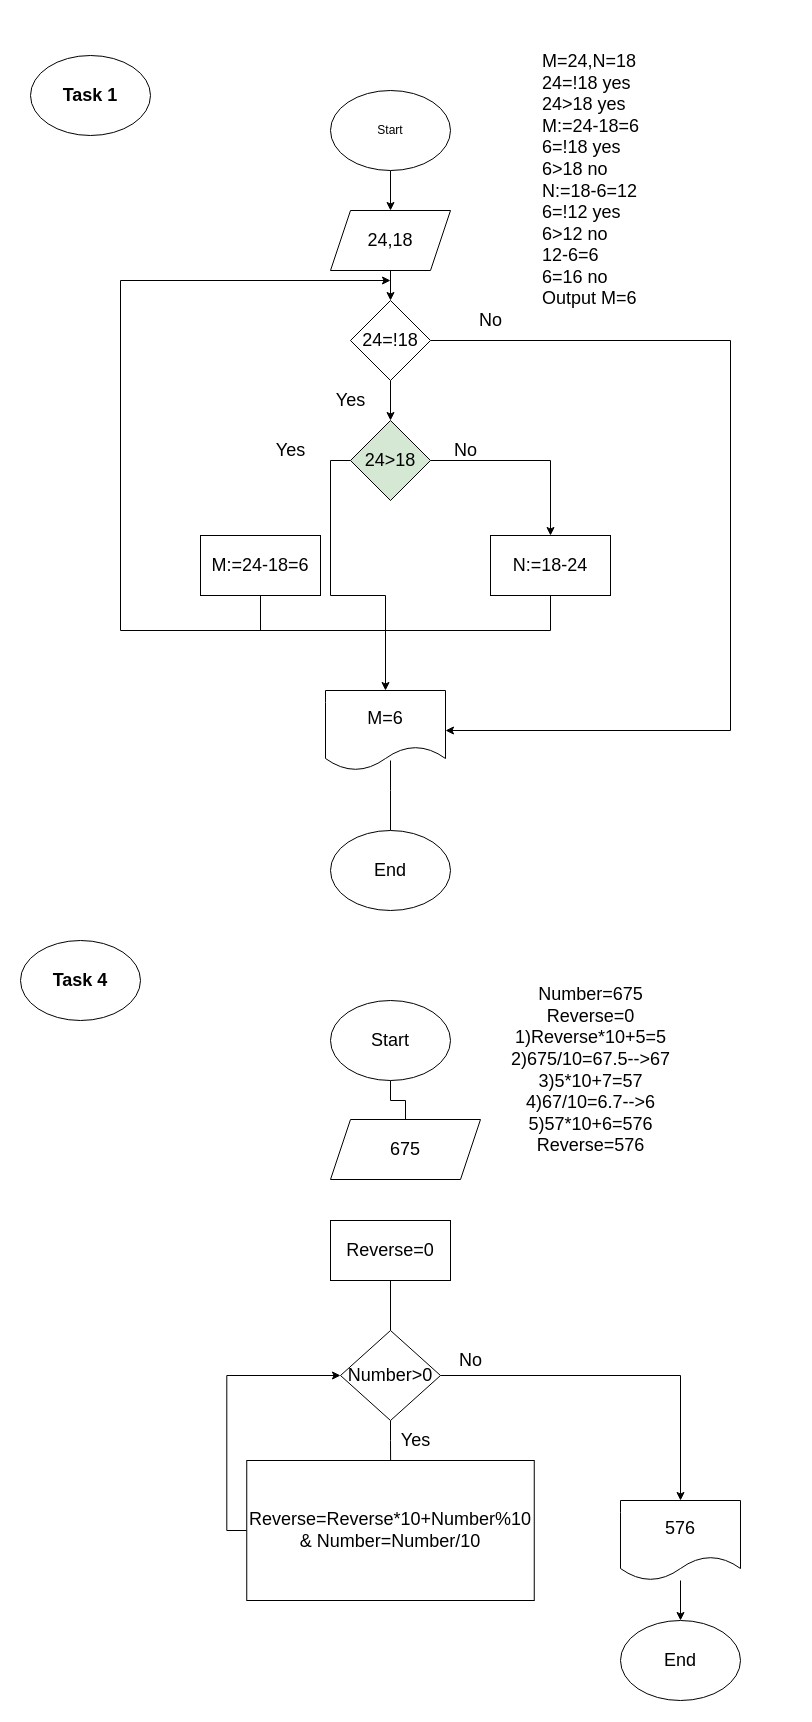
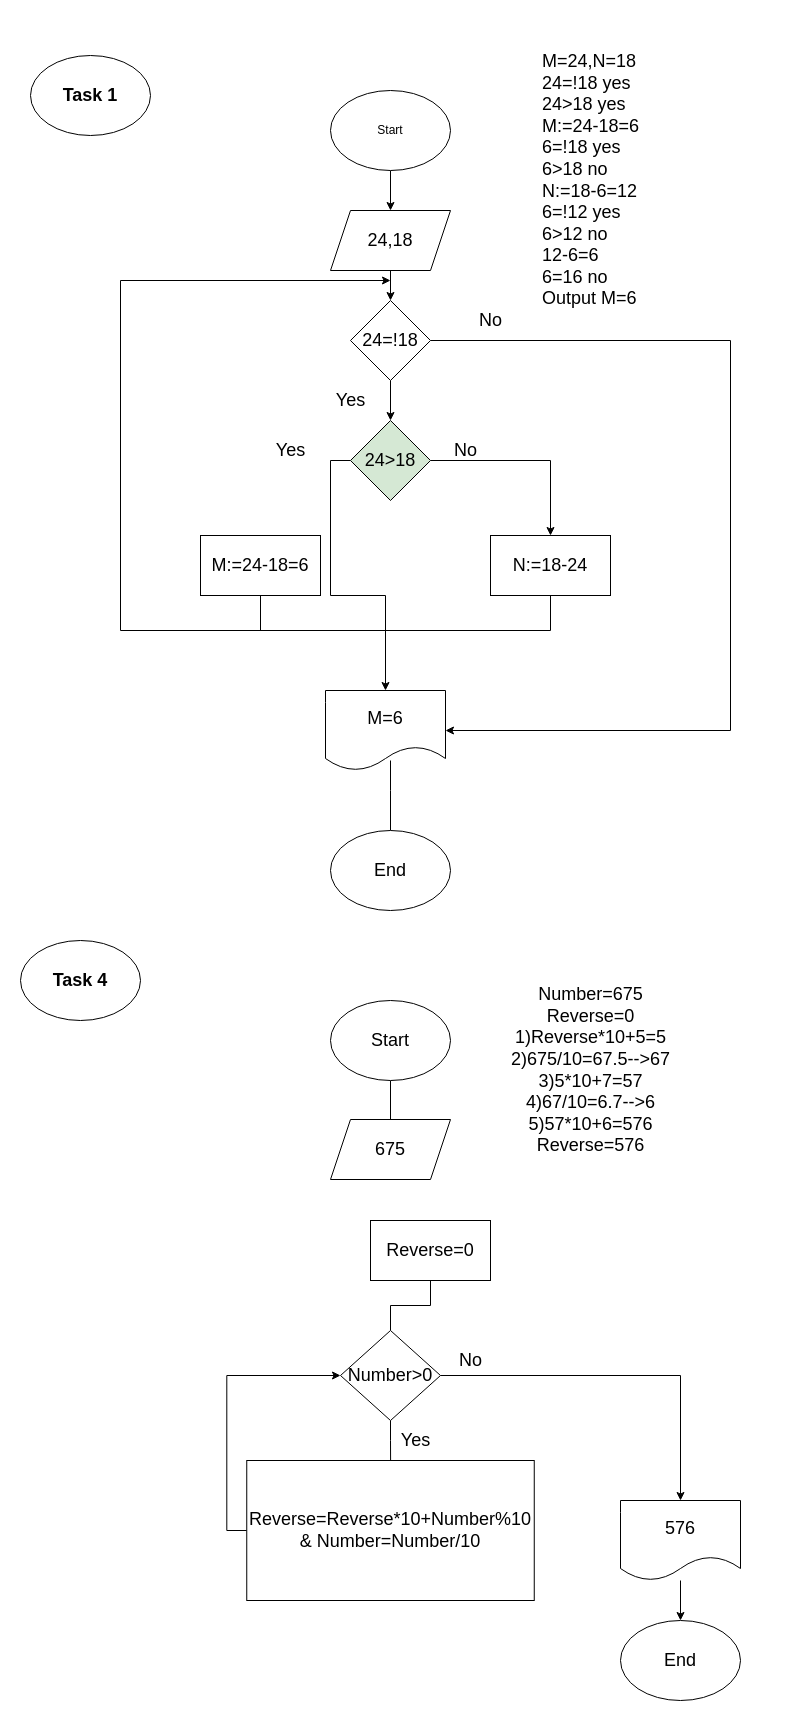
  <mxCell id="0" />
  <mxCell id="1" parent="0" />
  <mxCell id="2" value="" style="edgeStyle=orthogonalEdgeStyle;rounded=0;orthogonalLoop=1;jettySize=auto;html=1;fontSize=18;" edge="1" parent="1" source="3" target="6"><mxGeometry relative="1" as="geometry" /></mxCell>
  <mxCell id="3" value="Start" style="ellipse;whiteSpace=wrap;html=1;" vertex="1" parent="1"><mxGeometry x="330" y="90" width="120" height="80" as="geometry" /></mxCell>
  <mxCell id="4" value="&lt;b&gt;&lt;font style=&quot;font-size: 18px;&quot;&gt;Task 1&lt;/font&gt;&lt;/b&gt;" style="ellipse;whiteSpace=wrap;html=1;" vertex="1" parent="1"><mxGeometry x="30" y="55" width="120" height="80" as="geometry" /></mxCell>
  <mxCell id="5" value="" style="edgeStyle=orthogonalEdgeStyle;rounded=0;orthogonalLoop=1;jettySize=auto;html=1;fontSize=18;" edge="1" parent="1" source="6" target="9"><mxGeometry relative="1" as="geometry" /></mxCell>
  <mxCell id="6" value="24,18" style="shape=parallelogram;perimeter=parallelogramPerimeter;whiteSpace=wrap;html=1;fixedSize=1;fontSize=18;" vertex="1" parent="1"><mxGeometry x="330" y="210" width="120" height="60" as="geometry" /></mxCell>
  <mxCell id="7" value="" style="edgeStyle=orthogonalEdgeStyle;rounded=0;orthogonalLoop=1;jettySize=auto;html=1;fontSize=18;" edge="1" parent="1" source="9" target="16"><mxGeometry relative="1" as="geometry" /></mxCell>
  <mxCell id="8" style="edgeStyle=orthogonalEdgeStyle;rounded=0;orthogonalLoop=1;jettySize=auto;html=1;exitX=1;exitY=0.5;exitDx=0;exitDy=0;fontSize=18;" edge="1" parent="1" source="9"><mxGeometry relative="1" as="geometry"><mxPoint x="445" y="730" as="targetPoint" /><Array as="points"><mxPoint x="730" y="340" /><mxPoint x="730" y="730" /></Array></mxGeometry></mxCell>
  <mxCell id="9" value="24=!18" style="rhombus;whiteSpace=wrap;html=1;fontSize=18;" vertex="1" parent="1"><mxGeometry x="350" y="300" width="80" height="80" as="geometry" /></mxCell>
  <mxCell id="10" style="edgeStyle=orthogonalEdgeStyle;rounded=0;orthogonalLoop=1;jettySize=auto;html=1;exitX=0.5;exitY=1;exitDx=0;exitDy=0;fontSize=18;endArrow=none;endFill=0;" edge="1" parent="1" source="11"><mxGeometry relative="1" as="geometry"><mxPoint x="400" y="630" as="targetPoint" /><Array as="points"><mxPoint x="260" y="630" /></Array></mxGeometry></mxCell>
  <mxCell id="11" value="M:=24-18=6" style="rounded=0;whiteSpace=wrap;html=1;fontSize=18;" vertex="1" parent="1"><mxGeometry x="200" y="535" width="120" height="60" as="geometry" /></mxCell>
  <mxCell id="12" style="edgeStyle=orthogonalEdgeStyle;rounded=0;orthogonalLoop=1;jettySize=auto;html=1;fontSize=18;exitX=0.5;exitY=1;exitDx=0;exitDy=0;" edge="1" parent="1" source="13"><mxGeometry x="-0.282" y="250" relative="1" as="geometry"><mxPoint x="390" y="280" as="targetPoint" /><Array as="points"><mxPoint x="550" y="630" /><mxPoint x="120" y="630" /><mxPoint x="120" y="280" /></Array><mxPoint as="offset" /></mxGeometry></mxCell>
  <mxCell id="13" value="N:=18-24" style="rounded=0;whiteSpace=wrap;html=1;fontSize=18;" vertex="1" parent="1"><mxGeometry x="490" y="535" width="120" height="60" as="geometry" /></mxCell>
  <mxCell id="14" style="edgeStyle=orthogonalEdgeStyle;rounded=0;orthogonalLoop=1;jettySize=auto;html=1;exitX=0;exitY=0.5;exitDx=0;exitDy=0;fontSize=18;" edge="1" parent="1" source="16" target="38"><mxGeometry relative="1" as="geometry" /></mxCell>
  <mxCell id="15" style="edgeStyle=orthogonalEdgeStyle;rounded=0;orthogonalLoop=1;jettySize=auto;html=1;exitX=1;exitY=0.5;exitDx=0;exitDy=0;fontSize=18;" edge="1" parent="1" source="16" target="13"><mxGeometry relative="1" as="geometry" /></mxCell>
  <mxCell id="16" value="24&amp;gt;18" style="rhombus;whiteSpace=wrap;html=1;fontSize=18;fillColor=#d5e8d4;" vertex="1" parent="1"><mxGeometry x="350" y="420" width="80" height="80" as="geometry" /></mxCell>
  <mxCell id="17" value="Yes" style="text;html=1;align=center;verticalAlign=middle;resizable=0;points=[];autosize=1;strokeColor=none;fillColor=none;fontSize=18;" vertex="1" parent="1"><mxGeometry x="325" y="380" width="50" height="40" as="geometry" /></mxCell>
  <mxCell id="18" value="" style="edgeStyle=orthogonalEdgeStyle;rounded=0;orthogonalLoop=1;jettySize=auto;html=1;fontSize=18;endArrow=none;endFill=0;" edge="1" parent="1" target="22"><mxGeometry relative="1" as="geometry"><mxPoint x="390" y="760" as="sourcePoint" /><Array as="points"><mxPoint x="390" y="790" /><mxPoint x="390" y="790" /></Array></mxGeometry></mxCell>
  <mxCell id="19" value="No" style="text;html=1;align=center;verticalAlign=middle;resizable=0;points=[];autosize=1;strokeColor=none;fillColor=none;fontSize=18;" vertex="1" parent="1"><mxGeometry x="465" y="300" width="50" height="40" as="geometry" /></mxCell>
  <mxCell id="20" value="Yes" style="text;html=1;align=center;verticalAlign=middle;resizable=0;points=[];autosize=1;strokeColor=none;fillColor=none;fontSize=18;" vertex="1" parent="1"><mxGeometry x="265" y="430" width="50" height="40" as="geometry" /></mxCell>
  <mxCell id="21" value="No" style="text;html=1;align=center;verticalAlign=middle;resizable=0;points=[];autosize=1;strokeColor=none;fillColor=none;fontSize=18;" vertex="1" parent="1"><mxGeometry x="440" y="430" width="50" height="40" as="geometry" /></mxCell>
  <mxCell id="22" value="End" style="ellipse;whiteSpace=wrap;html=1;fontSize=18;" vertex="1" parent="1"><mxGeometry x="330" y="830" width="120" height="80" as="geometry" /></mxCell>
  <mxCell id="23" value="M=24,N=18&lt;br&gt;24=!18 yes&lt;br&gt;24&amp;gt;18 yes&lt;br&gt;M:=24-18=6&lt;br&gt;6=!18 yes&lt;br&gt;6&amp;gt;18 no&lt;br&gt;N:=18-6=12&lt;br&gt;6=!12 yes&lt;br&gt;6&amp;gt;12 no&lt;br&gt;12-6=6&lt;br&gt;6=16 no&lt;br&gt;Output M=6" style="text;html=1;strokeColor=none;fillColor=none;align=left;verticalAlign=middle;whiteSpace=wrap;rounded=0;fontSize=18;" vertex="1" parent="1"><mxGeometry x="540" y="20" width="250" height="320" as="geometry" /></mxCell>
  <mxCell id="24" value="&lt;b&gt;&lt;font style=&quot;font-size: 18px;&quot;&gt;Task 4&lt;/font&gt;&lt;/b&gt;" style="ellipse;whiteSpace=wrap;html=1;" vertex="1" parent="1"><mxGeometry x="20" y="940" width="120" height="80" as="geometry" /></mxCell>
  <mxCell id="25" value="" style="edgeStyle=orthogonalEdgeStyle;rounded=0;orthogonalLoop=1;jettySize=auto;html=1;fontSize=18;endArrow=none;endFill=0;" edge="1" parent="1" source="26" target="27"><mxGeometry relative="1" as="geometry" /></mxCell>
  <mxCell id="26" value="Start" style="ellipse;whiteSpace=wrap;html=1;fontSize=18;" vertex="1" parent="1"><mxGeometry x="330" y="1000" width="120" height="80" as="geometry" /></mxCell>
- <mxCell id="27" value="675" style="shape=parallelogram;perimeter=parallelogramPerimeter;whiteSpace=wrap;html=1;fixedSize=1;fontSize=18;" vertex="1" parent="1"><mxGeometry x="330" y="1119" width="150" height="60" as="geometry" /></mxCell>
+ <mxCell id="27" value="675" style="shape=parallelogram;perimeter=parallelogramPerimeter;whiteSpace=wrap;html=1;fixedSize=1;fontSize=18;" vertex="1" parent="1"><mxGeometry x="330" y="1119" width="120" height="60" as="geometry" /></mxCell>
  <mxCell id="28" value="" style="edgeStyle=orthogonalEdgeStyle;rounded=0;orthogonalLoop=1;jettySize=auto;html=1;fontSize=18;endArrow=none;endFill=0;" edge="1" parent="1" source="29" target="32"><mxGeometry relative="1" as="geometry" /></mxCell>
- <mxCell id="29" value="Reverse=0" style="rounded=0;whiteSpace=wrap;html=1;fontSize=18;" vertex="1" parent="1"><mxGeometry x="330" y="1220" width="120" height="60" as="geometry" /></mxCell>
+ <mxCell id="29" value="Reverse=0" style="rounded=0;whiteSpace=wrap;html=1;fontSize=18;" vertex="1" parent="1"><mxGeometry x="370" y="1220" width="120" height="60" as="geometry" /></mxCell>
  <mxCell id="30" value="" style="edgeStyle=orthogonalEdgeStyle;rounded=0;orthogonalLoop=1;jettySize=auto;html=1;fontSize=18;endArrow=none;endFill=0;" edge="1" parent="1" source="32" target="34"><mxGeometry relative="1" as="geometry" /></mxCell>
  <mxCell id="31" style="edgeStyle=orthogonalEdgeStyle;rounded=0;orthogonalLoop=1;jettySize=auto;html=1;exitX=1;exitY=0.5;exitDx=0;exitDy=0;entryX=0.5;entryY=0;entryDx=0;entryDy=0;fontSize=18;startArrow=none;startFill=0;endArrow=classic;endFill=1;" edge="1" parent="1" source="32" target="37"><mxGeometry relative="1" as="geometry" /></mxCell>
  <mxCell id="32" value="Number&amp;gt;0" style="rhombus;whiteSpace=wrap;html=1;fontSize=18;" vertex="1" parent="1"><mxGeometry x="340" y="1330" width="100" height="90" as="geometry" /></mxCell>
  <mxCell id="33" style="edgeStyle=orthogonalEdgeStyle;rounded=0;orthogonalLoop=1;jettySize=auto;html=1;exitX=0;exitY=0.5;exitDx=0;exitDy=0;entryX=0;entryY=0.5;entryDx=0;entryDy=0;fontSize=18;startArrow=none;startFill=0;endArrow=classic;endFill=1;" edge="1" parent="1" source="34" target="32"><mxGeometry relative="1" as="geometry" /></mxCell>
  <mxCell id="34" value="Reverse=Reverse*10+Number%10&lt;br&gt;&amp;amp; Number=Number/10" style="rounded=0;whiteSpace=wrap;html=1;fontSize=18;" vertex="1" parent="1"><mxGeometry x="246.25" y="1460" width="287.5" height="140" as="geometry" /></mxCell>
  <mxCell id="35" value="Yes" style="text;html=1;align=center;verticalAlign=middle;resizable=0;points=[];autosize=1;strokeColor=none;fillColor=none;fontSize=18;" vertex="1" parent="1"><mxGeometry x="390" y="1420" width="50" height="40" as="geometry" /></mxCell>
  <mxCell id="36" value="" style="edgeStyle=orthogonalEdgeStyle;rounded=0;orthogonalLoop=1;jettySize=auto;html=1;fontSize=18;startArrow=none;startFill=0;endArrow=classic;endFill=1;" edge="1" parent="1" source="37" target="40"><mxGeometry relative="1" as="geometry"><Array as="points"><mxPoint x="690" y="1570" /><mxPoint x="690" y="1570" /></Array></mxGeometry></mxCell>
  <mxCell id="37" value="576" style="shape=document;whiteSpace=wrap;html=1;boundedLbl=1;fontSize=18;" vertex="1" parent="1"><mxGeometry x="620" y="1500" width="120" height="80" as="geometry" /></mxCell>
  <mxCell id="38" value="M=6" style="shape=document;whiteSpace=wrap;html=1;boundedLbl=1;fontSize=18;" vertex="1" parent="1"><mxGeometry x="325" y="690" width="120" height="80" as="geometry" /></mxCell>
  <mxCell id="39" value="No" style="text;html=1;align=center;verticalAlign=middle;resizable=0;points=[];autosize=1;strokeColor=none;fillColor=none;fontSize=18;" vertex="1" parent="1"><mxGeometry x="445" y="1340" width="50" height="40" as="geometry" /></mxCell>
  <mxCell id="40" value="End" style="ellipse;whiteSpace=wrap;html=1;fontSize=18;" vertex="1" parent="1"><mxGeometry x="620" y="1620" width="120" height="80" as="geometry" /></mxCell>
  <mxCell id="41" value="Number=675&lt;br&gt;Reverse=0&lt;br&gt;1)Reverse*10+5=5&lt;br&gt;2)675/10=67.5--&amp;gt;67&lt;br&gt;3)5*10+7=57&lt;br&gt;4)67/10=6.7--&amp;gt;6&lt;br&gt;5)57*10+6=576&lt;br&gt;Reverse=576" style="text;html=1;align=center;verticalAlign=middle;resizable=0;points=[];autosize=1;strokeColor=none;fillColor=none;fontSize=18;" vertex="1" parent="1"><mxGeometry x="500" y="975" width="180" height="190" as="geometry" /></mxCell>
